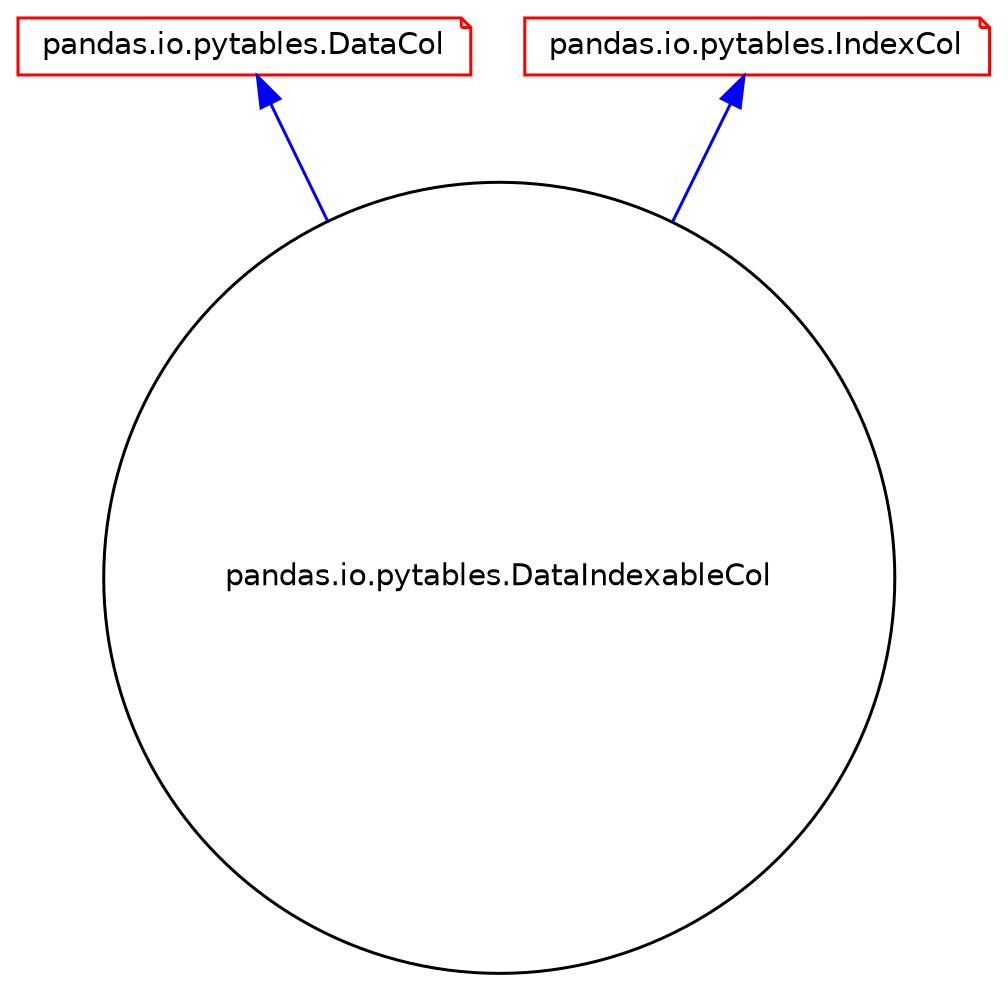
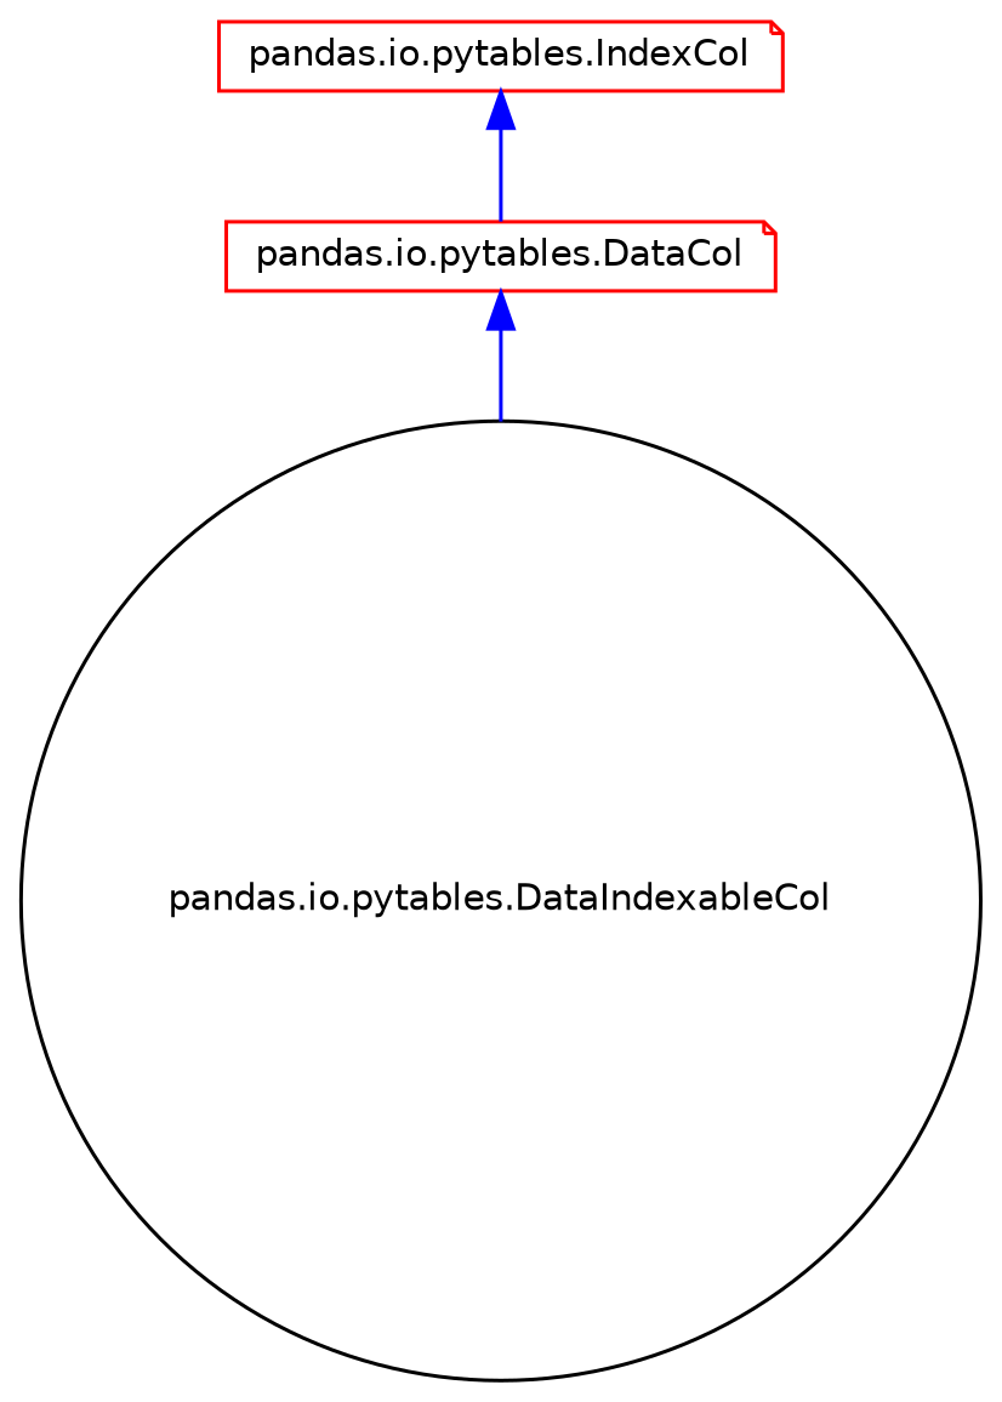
  digraph {
    node [color=red fillcolor=white fontname=Helvetica fontsize=10 shape=note style=filled]
    edge [color=blue dir=back fontname=Helvetica fontsize=10 labelfontname=Helvetica labelfontsize=10 style=solid]
    n1 [color=black height=0.2 label="pandas.io.pytables.DataIndexableCol" shape=circle width=0.4]
    n2 [height=0.2 label="pandas.io.pytables.DataCol" width=0.4]
    n3 [height=0.2 label="pandas.io.pytables.IndexCol" width=0.4]
    n2 -> n1
-   n3 -> n1
+   n3 -> n2
  }
